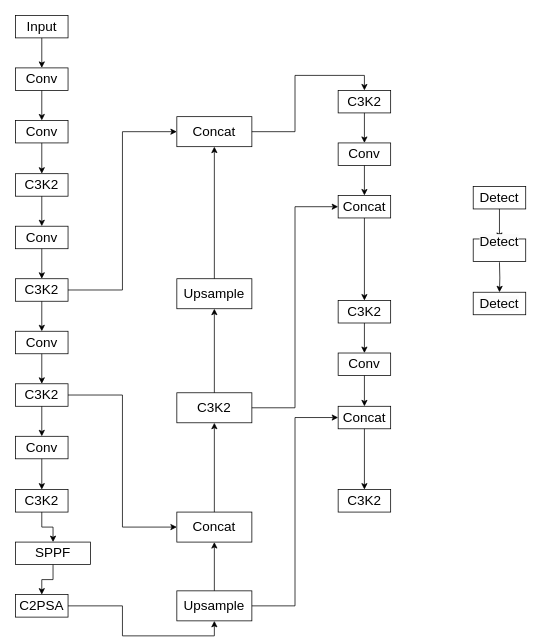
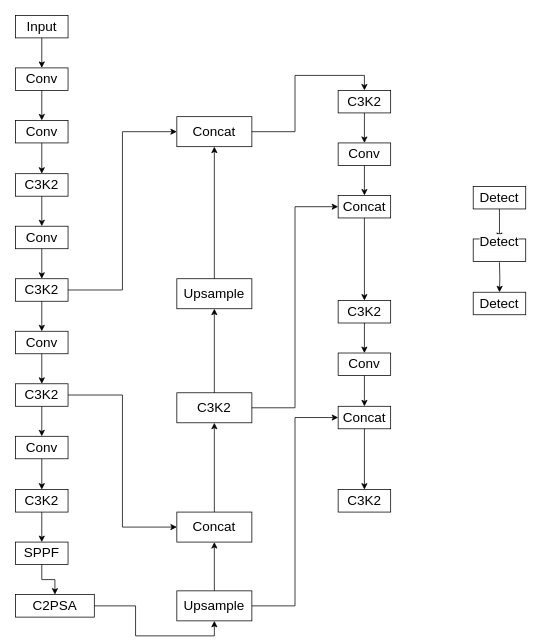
  <mxCell id="0" />
  <mxCell id="1" parent="0" />
  <mxCell id="2" style="edgeStyle=orthogonalEdgeStyle;rounded=0;orthogonalLoop=1;jettySize=auto;html=1;entryX=0.5;entryY=0;entryDx=0;entryDy=0;" edge="1" parent="1" source="3" target="5"><mxGeometry relative="1" as="geometry" /></mxCell>
  <mxCell id="3" value="Input" style="rounded=0;whiteSpace=wrap;html=1;labelBackgroundColor=none;strokeColor=default;fillColor=none;align=center;fontStyle=0;fontSize=18;" vertex="1" parent="1"><mxGeometry x="20" y="20" width="70" height="30" as="geometry" /></mxCell>
  <mxCell id="4" style="edgeStyle=orthogonalEdgeStyle;rounded=0;orthogonalLoop=1;jettySize=auto;html=1;entryX=0.5;entryY=0;entryDx=0;entryDy=0;" edge="1" parent="1" source="5" target="7"><mxGeometry relative="1" as="geometry" /></mxCell>
  <mxCell id="5" value="Conv" style="rounded=0;whiteSpace=wrap;html=1;labelBackgroundColor=none;strokeColor=default;fillColor=none;align=center;fontStyle=0;fontSize=18;" vertex="1" parent="1"><mxGeometry x="20" y="90" width="70" height="30" as="geometry" /></mxCell>
  <mxCell id="6" style="edgeStyle=orthogonalEdgeStyle;rounded=0;orthogonalLoop=1;jettySize=auto;html=1;entryX=0.5;entryY=0;entryDx=0;entryDy=0;" edge="1" parent="1" source="7" target="9"><mxGeometry relative="1" as="geometry" /></mxCell>
  <mxCell id="7" value="Conv" style="rounded=0;whiteSpace=wrap;html=1;labelBackgroundColor=none;strokeColor=default;fillColor=none;align=center;fontStyle=0;fontSize=18;" vertex="1" parent="1"><mxGeometry x="20" y="160" width="70" height="30" as="geometry" /></mxCell>
  <mxCell id="8" style="edgeStyle=orthogonalEdgeStyle;rounded=0;orthogonalLoop=1;jettySize=auto;html=1;entryX=0.5;entryY=0;entryDx=0;entryDy=0;" edge="1" parent="1" source="9" target="11"><mxGeometry relative="1" as="geometry" /></mxCell>
  <mxCell id="9" value="C3K2" style="rounded=0;whiteSpace=wrap;html=1;labelBackgroundColor=none;strokeColor=default;fillColor=none;align=center;fontStyle=0;fontSize=18;" vertex="1" parent="1"><mxGeometry x="20" y="231" width="70" height="30" as="geometry" /></mxCell>
  <mxCell id="10" style="edgeStyle=orthogonalEdgeStyle;rounded=0;orthogonalLoop=1;jettySize=auto;html=1;entryX=0.5;entryY=0;entryDx=0;entryDy=0;" edge="1" parent="1" source="11" target="14"><mxGeometry relative="1" as="geometry" /></mxCell>
  <mxCell id="11" value="Conv" style="rounded=0;whiteSpace=wrap;html=1;labelBackgroundColor=none;strokeColor=default;fillColor=none;align=center;fontStyle=0;fontSize=18;" vertex="1" parent="1"><mxGeometry x="20" y="301" width="70" height="30" as="geometry" /></mxCell>
  <mxCell id="12" style="edgeStyle=orthogonalEdgeStyle;rounded=0;orthogonalLoop=1;jettySize=auto;html=1;entryX=0.5;entryY=0;entryDx=0;entryDy=0;" edge="1" parent="1" source="14" target="16"><mxGeometry relative="1" as="geometry" /></mxCell>
  <mxCell id="13" style="edgeStyle=orthogonalEdgeStyle;rounded=0;orthogonalLoop=1;jettySize=auto;html=1;entryX=0;entryY=0.5;entryDx=0;entryDy=0;" edge="1" parent="1" source="14" target="39"><mxGeometry relative="1" as="geometry" /></mxCell>
  <mxCell id="14" value="C3K2" style="rounded=0;whiteSpace=wrap;html=1;labelBackgroundColor=none;strokeColor=default;fillColor=none;align=center;fontStyle=0;fontSize=18;" vertex="1" parent="1"><mxGeometry x="20" y="371" width="70" height="30" as="geometry" /></mxCell>
  <mxCell id="15" style="edgeStyle=orthogonalEdgeStyle;rounded=0;orthogonalLoop=1;jettySize=auto;html=1;entryX=0.5;entryY=0;entryDx=0;entryDy=0;" edge="1" parent="1" source="16" target="19"><mxGeometry relative="1" as="geometry" /></mxCell>
  <mxCell id="16" value="Conv" style="rounded=0;whiteSpace=wrap;html=1;labelBackgroundColor=none;strokeColor=default;fillColor=none;align=center;fontStyle=0;fontSize=18;" vertex="1" parent="1"><mxGeometry x="20" y="441" width="70" height="30" as="geometry" /></mxCell>
  <mxCell id="17" style="edgeStyle=orthogonalEdgeStyle;rounded=0;orthogonalLoop=1;jettySize=auto;html=1;entryX=0.5;entryY=0;entryDx=0;entryDy=0;" edge="1" parent="1" source="19" target="21"><mxGeometry relative="1" as="geometry" /></mxCell>
  <mxCell id="18" style="edgeStyle=orthogonalEdgeStyle;rounded=0;orthogonalLoop=1;jettySize=auto;html=1;entryX=0;entryY=0.5;entryDx=0;entryDy=0;" edge="1" parent="1" source="19" target="32"><mxGeometry relative="1" as="geometry" /></mxCell>
  <mxCell id="19" value="C3K2" style="rounded=0;whiteSpace=wrap;html=1;labelBackgroundColor=none;strokeColor=default;fillColor=none;align=center;fontStyle=0;fontSize=18;" vertex="1" parent="1"><mxGeometry x="20" y="511" width="70" height="30" as="geometry" /></mxCell>
  <mxCell id="20" style="edgeStyle=orthogonalEdgeStyle;rounded=0;orthogonalLoop=1;jettySize=auto;html=1;entryX=0.5;entryY=0;entryDx=0;entryDy=0;" edge="1" parent="1" source="21" target="23"><mxGeometry relative="1" as="geometry" /></mxCell>
  <mxCell id="21" value="Conv" style="rounded=0;whiteSpace=wrap;html=1;labelBackgroundColor=none;strokeColor=default;fillColor=none;align=center;fontStyle=0;fontSize=18;" vertex="1" parent="1"><mxGeometry x="20" y="581" width="70" height="30" as="geometry" /></mxCell>
  <mxCell id="22" style="edgeStyle=orthogonalEdgeStyle;rounded=0;orthogonalLoop=1;jettySize=auto;html=1;entryX=0.5;entryY=0;entryDx=0;entryDy=0;" edge="1" parent="1" source="23" target="25"><mxGeometry relative="1" as="geometry" /></mxCell>
  <mxCell id="23" value="C3K2" style="rounded=0;whiteSpace=wrap;html=1;labelBackgroundColor=none;strokeColor=default;fillColor=none;align=center;fontStyle=0;fontSize=18;" vertex="1" parent="1"><mxGeometry x="20" y="652" width="70" height="30" as="geometry" /></mxCell>
  <mxCell id="24" style="edgeStyle=orthogonalEdgeStyle;rounded=0;orthogonalLoop=1;jettySize=auto;html=1;entryX=0.5;entryY=0;entryDx=0;entryDy=0;" edge="1" parent="1" source="25" target="27"><mxGeometry relative="1" as="geometry" /></mxCell>
- <mxCell id="25" value="SPPF" style="rounded=0;whiteSpace=wrap;html=1;labelBackgroundColor=none;strokeColor=default;fillColor=none;align=center;fontStyle=0;fontSize=18;" vertex="1" parent="1"><mxGeometry x="20" y="722" width="100" height="30" as="geometry" /></mxCell>
+ <mxCell id="25" value="SPPF" style="rounded=0;whiteSpace=wrap;html=1;labelBackgroundColor=none;strokeColor=default;fillColor=none;align=center;fontStyle=0;fontSize=18;" vertex="1" parent="1"><mxGeometry x="20" y="722" width="70" height="30" as="geometry" /></mxCell>
  <mxCell id="26" style="edgeStyle=orthogonalEdgeStyle;rounded=0;orthogonalLoop=1;jettySize=auto;html=1;entryX=0.5;entryY=1;entryDx=0;entryDy=0;" edge="1" parent="1" source="27" target="30"><mxGeometry relative="1" as="geometry" /></mxCell>
- <mxCell id="27" value="C2PSA" style="rounded=0;whiteSpace=wrap;html=1;labelBackgroundColor=none;strokeColor=default;fillColor=none;align=center;fontStyle=0;fontSize=18;" vertex="1" parent="1"><mxGeometry x="20" y="792" width="70" height="30" as="geometry" /></mxCell>
+ <mxCell id="27" value="C2PSA" style="rounded=0;whiteSpace=wrap;html=1;labelBackgroundColor=none;strokeColor=default;fillColor=none;align=center;fontStyle=0;fontSize=18;" vertex="1" parent="1"><mxGeometry x="20" y="792" width="105" height="30" as="geometry" /></mxCell>
  <mxCell id="28" value="" style="edgeStyle=orthogonalEdgeStyle;rounded=0;orthogonalLoop=1;jettySize=auto;html=1;" edge="1" parent="1" source="30" target="32"><mxGeometry relative="1" as="geometry" /></mxCell>
  <mxCell id="29" style="edgeStyle=orthogonalEdgeStyle;rounded=0;orthogonalLoop=1;jettySize=auto;html=1;entryX=0;entryY=0.5;entryDx=0;entryDy=0;" edge="1" parent="1" source="30" target="51"><mxGeometry relative="1" as="geometry" /></mxCell>
  <mxCell id="30" value="Upsample" style="rounded=0;whiteSpace=wrap;html=1;labelBackgroundColor=none;strokeColor=default;fillColor=none;align=center;fontStyle=0;fontSize=18;" vertex="1" parent="1"><mxGeometry x="235" y="787" width="100" height="40" as="geometry" /></mxCell>
  <mxCell id="31" value="" style="edgeStyle=orthogonalEdgeStyle;rounded=0;orthogonalLoop=1;jettySize=auto;html=1;" edge="1" parent="1" source="32" target="34"><mxGeometry relative="1" as="geometry" /></mxCell>
  <mxCell id="32" value="Concat" style="rounded=0;whiteSpace=wrap;html=1;labelBackgroundColor=none;strokeColor=default;fillColor=none;align=center;fontStyle=0;fontSize=18;" vertex="1" parent="1"><mxGeometry x="235" y="682" width="100" height="40" as="geometry" /></mxCell>
  <mxCell id="33" value="" style="edgeStyle=orthogonalEdgeStyle;rounded=0;orthogonalLoop=1;jettySize=auto;html=1;" edge="1" parent="1" source="34" target="37"><mxGeometry relative="1" as="geometry" /></mxCell>
  <mxCell id="34" value="C3K2" style="rounded=0;whiteSpace=wrap;html=1;labelBackgroundColor=none;strokeColor=default;fillColor=none;align=center;fontStyle=0;fontSize=18;" vertex="1" parent="1"><mxGeometry x="235" y="523" width="100" height="40" as="geometry" /></mxCell>
  <mxCell id="35" style="edgeStyle=orthogonalEdgeStyle;rounded=0;orthogonalLoop=1;jettySize=auto;html=1;entryX=0.5;entryY=1;entryDx=0;entryDy=0;" edge="1" parent="1" source="37" target="39"><mxGeometry relative="1" as="geometry" /></mxCell>
  <mxCell id="36" style="edgeStyle=orthogonalEdgeStyle;rounded=0;orthogonalLoop=1;jettySize=auto;html=1;entryX=0;entryY=0.5;entryDx=0;entryDy=0;exitX=1;exitY=0.5;exitDx=0;exitDy=0;" edge="1" parent="1" source="34" target="45"><mxGeometry relative="1" as="geometry" /></mxCell>
  <mxCell id="37" value="Upsample" style="rounded=0;whiteSpace=wrap;html=1;labelBackgroundColor=none;strokeColor=default;fillColor=none;align=center;fontStyle=0;fontSize=18;" vertex="1" parent="1"><mxGeometry x="235" y="371" width="100" height="40" as="geometry" /></mxCell>
  <mxCell id="38" style="edgeStyle=orthogonalEdgeStyle;rounded=0;orthogonalLoop=1;jettySize=auto;html=1;entryX=0.5;entryY=0;entryDx=0;entryDy=0;" edge="1" parent="1" source="39" target="41"><mxGeometry relative="1" as="geometry" /></mxCell>
  <mxCell id="39" value="Concat" style="rounded=0;whiteSpace=wrap;html=1;labelBackgroundColor=none;strokeColor=default;fillColor=none;align=center;fontStyle=0;fontSize=18;" vertex="1" parent="1"><mxGeometry x="235" y="155" width="100" height="40" as="geometry" /></mxCell>
  <mxCell id="40" style="edgeStyle=orthogonalEdgeStyle;rounded=0;orthogonalLoop=1;jettySize=auto;html=1;entryX=0.5;entryY=0;entryDx=0;entryDy=0;" edge="1" parent="1" source="41" target="43"><mxGeometry relative="1" as="geometry" /></mxCell>
  <mxCell id="41" value="C3K2" style="rounded=0;whiteSpace=wrap;html=1;labelBackgroundColor=none;strokeColor=default;fillColor=none;align=center;fontStyle=0;fontSize=18;" vertex="1" parent="1"><mxGeometry x="450" y="120" width="70" height="30" as="geometry" /></mxCell>
  <mxCell id="42" style="edgeStyle=orthogonalEdgeStyle;rounded=0;orthogonalLoop=1;jettySize=auto;html=1;entryX=0.5;entryY=0;entryDx=0;entryDy=0;" edge="1" parent="1" source="43" target="45"><mxGeometry relative="1" as="geometry" /></mxCell>
  <mxCell id="43" value="Conv" style="rounded=0;whiteSpace=wrap;html=1;labelBackgroundColor=none;strokeColor=default;fillColor=none;align=center;fontStyle=0;fontSize=18;" vertex="1" parent="1"><mxGeometry x="450" y="190" width="70" height="30" as="geometry" /></mxCell>
  <mxCell id="44" style="edgeStyle=orthogonalEdgeStyle;rounded=0;orthogonalLoop=1;jettySize=auto;html=1;entryX=0.5;entryY=0;entryDx=0;entryDy=0;" edge="1" parent="1" source="45" target="47"><mxGeometry relative="1" as="geometry"><mxPoint x="485" y="330" as="targetPoint" /></mxGeometry></mxCell>
  <mxCell id="45" value="Concat" style="rounded=0;whiteSpace=wrap;html=1;labelBackgroundColor=none;strokeColor=default;fillColor=none;align=center;fontStyle=0;fontSize=18;" vertex="1" parent="1"><mxGeometry x="450" y="260" width="70" height="30" as="geometry" /></mxCell>
  <mxCell id="46" style="edgeStyle=orthogonalEdgeStyle;rounded=0;orthogonalLoop=1;jettySize=auto;html=1;entryX=0.5;entryY=0;entryDx=0;entryDy=0;" edge="1" parent="1" source="47" target="49"><mxGeometry relative="1" as="geometry" /></mxCell>
  <mxCell id="47" value="C3K2" style="rounded=0;whiteSpace=wrap;html=1;labelBackgroundColor=none;strokeColor=default;fillColor=none;align=center;fontStyle=0;fontSize=18;" vertex="1" parent="1"><mxGeometry x="450" y="400" width="70" height="30" as="geometry" /></mxCell>
  <mxCell id="48" style="edgeStyle=orthogonalEdgeStyle;rounded=0;orthogonalLoop=1;jettySize=auto;html=1;entryX=0.5;entryY=0;entryDx=0;entryDy=0;" edge="1" parent="1" source="49" target="51"><mxGeometry relative="1" as="geometry" /></mxCell>
  <mxCell id="49" value="Conv" style="rounded=0;whiteSpace=wrap;html=1;labelBackgroundColor=none;strokeColor=default;fillColor=none;align=center;fontStyle=0;fontSize=18;" vertex="1" parent="1"><mxGeometry x="450" y="470" width="70" height="30" as="geometry" /></mxCell>
  <mxCell id="50" value="" style="edgeStyle=orthogonalEdgeStyle;rounded=0;orthogonalLoop=1;jettySize=auto;html=1;" edge="1" parent="1" source="51" target="52"><mxGeometry relative="1" as="geometry" /></mxCell>
  <mxCell id="51" value="Concat" style="rounded=0;whiteSpace=wrap;html=1;labelBackgroundColor=none;strokeColor=default;fillColor=none;align=center;fontStyle=0;fontSize=18;" vertex="1" parent="1"><mxGeometry x="450" y="541" width="70" height="30" as="geometry" /></mxCell>
  <mxCell id="52" value="C3K2" style="rounded=0;whiteSpace=wrap;html=1;labelBackgroundColor=none;strokeColor=default;fillColor=none;align=center;fontStyle=0;fontSize=18;" vertex="1" parent="1"><mxGeometry x="450" y="652" width="70" height="30" as="geometry" /></mxCell>
  <mxCell id="53" style="edgeStyle=orthogonalEdgeStyle;rounded=0;orthogonalLoop=1;jettySize=auto;html=1;entryX=0.5;entryY=0;entryDx=0;entryDy=0;" edge="1" parent="1" source="54" target="56"><mxGeometry relative="1" as="geometry" /></mxCell>
  <mxCell id="54" value="Detect" style="rounded=0;whiteSpace=wrap;html=1;labelBackgroundColor=none;strokeColor=default;fillColor=none;align=center;fontStyle=0;fontSize=18;" vertex="1" parent="1"><mxGeometry x="630" y="248" width="70" height="30" as="geometry" /></mxCell>
  <mxCell id="55" style="edgeStyle=orthogonalEdgeStyle;rounded=0;orthogonalLoop=1;jettySize=auto;html=1;entryX=0.5;entryY=0;entryDx=0;entryDy=0;" edge="1" parent="1" target="57"><mxGeometry relative="1" as="geometry"><mxPoint x="665" y="349" as="sourcePoint" /></mxGeometry></mxCell>
  <mxCell id="56" value="&#10;&lt;span style=&quot;color: rgb(0, 0, 0); font-family: Helvetica; font-size: 18px; font-style: normal; font-variant-ligatures: normal; font-variant-caps: normal; font-weight: 400; letter-spacing: normal; orphans: 2; text-align: center; text-indent: 0px; text-transform: none; widows: 2; word-spacing: 0px; -webkit-text-stroke-width: 0px; white-space: normal; background-color: rgb(251, 251, 251); text-decoration-thickness: initial; text-decoration-style: initial; text-decoration-color: initial; display: inline !important; float: none;&quot;&gt;Detect&lt;/span&gt;&#10;&#10;" style="rounded=0;whiteSpace=wrap;html=1;labelBackgroundColor=none;strokeColor=default;fillColor=none;align=center;fontStyle=0;fontSize=18;" vertex="1" parent="1"><mxGeometry x="630" y="318" width="70" height="30" as="geometry" /></mxCell>
  <mxCell id="57" value="&lt;span style=&quot;color: rgb(0, 0, 0); font-family: Helvetica; font-size: 18px; font-style: normal; font-variant-ligatures: normal; font-variant-caps: normal; font-weight: 400; letter-spacing: normal; orphans: 2; text-align: center; text-indent: 0px; text-transform: none; widows: 2; word-spacing: 0px; -webkit-text-stroke-width: 0px; white-space: normal; background-color: rgb(251, 251, 251); text-decoration-thickness: initial; text-decoration-style: initial; text-decoration-color: initial; float: none; display: inline !important;&quot;&gt;Detect&lt;/span&gt;" style="rounded=0;whiteSpace=wrap;html=1;labelBackgroundColor=none;strokeColor=default;fillColor=none;align=center;fontStyle=0;fontSize=18;" vertex="1" parent="1"><mxGeometry x="630" y="389" width="70" height="30" as="geometry" /></mxCell>
